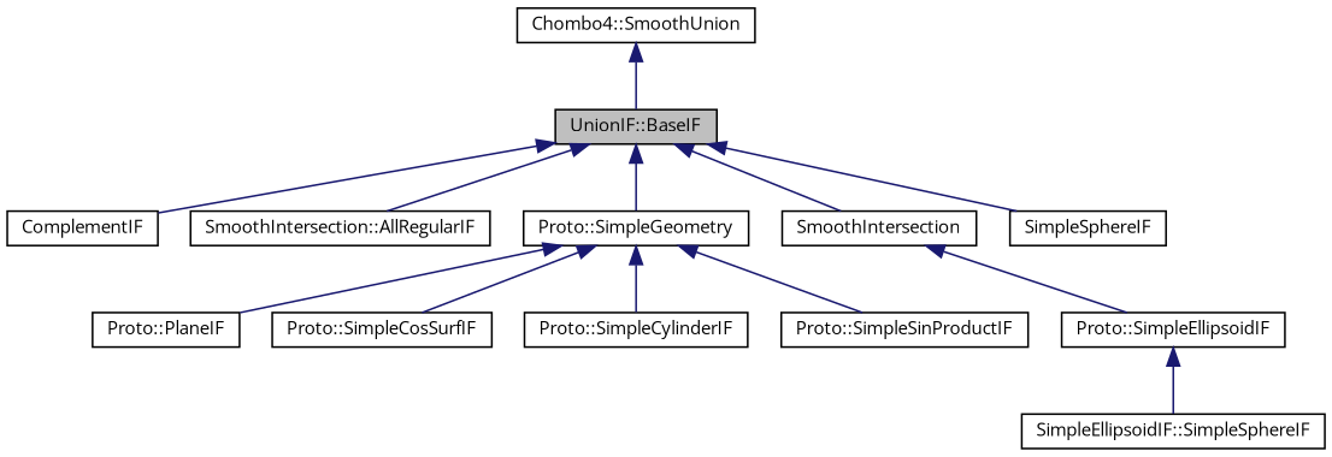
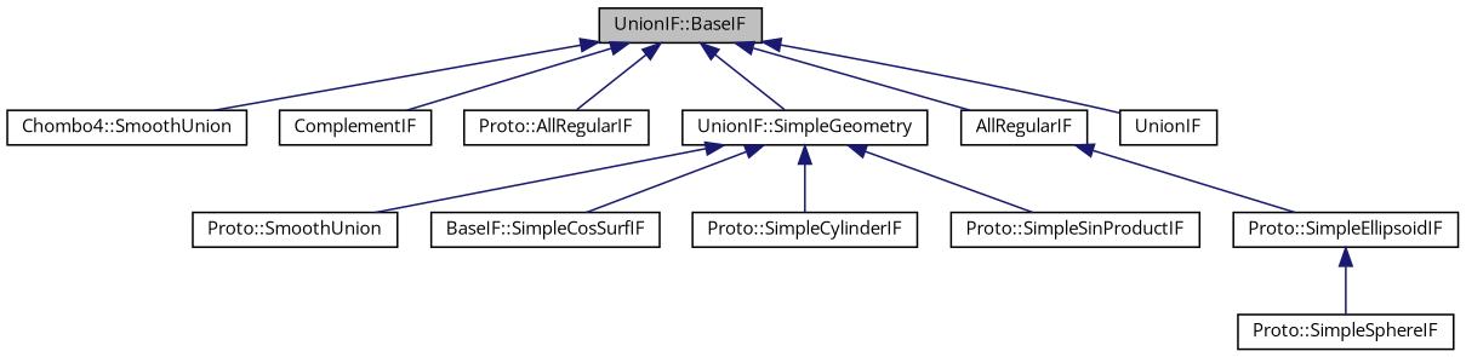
  digraph {
    fontname="Open Sans"
    rankdir=TB
    node [color=black fillcolor=white fontname="Open Sans" fontsize=10 shape=record style=filled]
    edge [color=midnightblue dir=back fontname="Open Sans" fontsize=10 labelfontname=Helvetica labelfontsize=10 style=solid]
    n1 [fillcolor=grey75 fontcolor=black height=0.2 label="UnionIF::BaseIF" width=0.4]
    n2 [height=0.2 label="Chombo4::SmoothUnion" width=0.4]
    n3 [height=0.2 label=ComplementIF width=0.4]
-   n4 [height=0.2 label="SmoothIntersection::AllRegularIF" width=0.4]
-   n5 [height=0.2 label="Proto::SimpleGeometry" width=0.4]
-   n6 [height=0.2 label=SmoothIntersection width=0.4]
-   n7 [height=0.2 label=SimpleSphereIF width=0.4]
-   n8 [height=0.2 label="Proto::PlaneIF" width=0.4]
-   n9 [height=0.2 label="Proto::SimpleCosSurfIF" width=0.4]
+   n4 [height=0.2 label="Proto::AllRegularIF" width=0.4]
+   n5 [height=0.2 label="UnionIF::SimpleGeometry" width=0.4]
+   n6 [height=0.2 label=AllRegularIF width=0.4]
+   n7 [height=0.2 label=UnionIF width=0.4]
+   n8 [height=0.2 label="Proto::SmoothUnion" width=0.4]
+   n9 [height=0.2 label="BaseIF::SimpleCosSurfIF" width=0.4]
    n10 [height=0.2 label="Proto::SimpleCylinderIF" width=0.4]
    n11 [height=0.2 label="Proto::SimpleSinProductIF" width=0.4]
    n12 [height=0.2 label="Proto::SimpleEllipsoidIF" width=0.4]
-   n13 [height=0.2 label="SimpleEllipsoidIF::SimpleSphereIF" width=0.4]
-   n2 -> n1
+   n13 [height=0.2 label="Proto::SimpleSphereIF" width=0.4]
+   n1 -> n2
    n1 -> n3
    n1 -> n4
    n1 -> n5
    n1 -> n6
    n1 -> n7
    n5 -> n8
    n5 -> n9
    n5 -> n10
    n5 -> n11
    n6 -> n12
    n12 -> n13
  }
